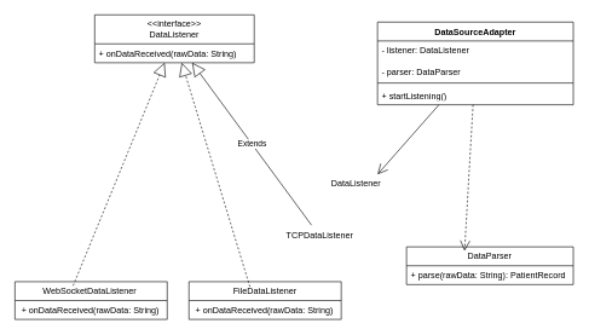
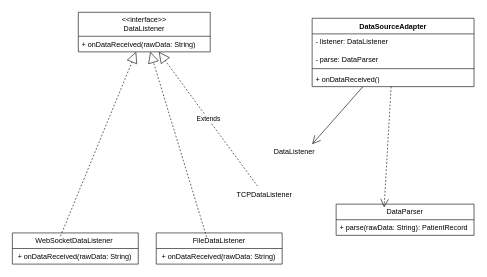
  <mxCell id="0" />
  <mxCell id="1" parent="0" />
  <mxCell id="2" value="&amp;lt;&amp;lt;interface&amp;gt;&amp;gt;&lt;div&gt;DataListener&lt;/div&gt;" style="swimlane;fontStyle=0;childLayout=stackLayout;horizontal=1;startSize=40;fillColor=none;horizontalStack=0;resizeParent=1;resizeParentMax=0;resizeLast=0;collapsible=1;marginBottom=0;whiteSpace=wrap;html=1;" vertex="1" parent="1"><mxGeometry x="130" y="20" width="220" height="66" as="geometry" /></mxCell>
  <mxCell id="3" value="+ onDataReceived(rawData: String)" style="text;strokeColor=none;fillColor=none;align=left;verticalAlign=top;spacingLeft=4;spacingRight=4;overflow=hidden;rotatable=0;points=[[0,0.5],[1,0.5]];portConstraint=eastwest;whiteSpace=wrap;html=1;" vertex="1" parent="2"><mxGeometry y="40" width="220" height="26" as="geometry" /></mxCell>
  <mxCell id="4" value="WebSocketDataListener&amp;nbsp;" style="swimlane;fontStyle=0;childLayout=stackLayout;horizontal=1;startSize=26;fillColor=none;horizontalStack=0;resizeParent=1;resizeParentMax=0;resizeLast=0;collapsible=1;marginBottom=0;whiteSpace=wrap;html=1;" vertex="1" parent="1"><mxGeometry x="20" y="388" width="210" height="52" as="geometry" /></mxCell>
  <mxCell id="5" value="&amp;nbsp;+ onDataReceived(rawData: String)" style="text;strokeColor=none;fillColor=none;align=left;verticalAlign=top;spacingLeft=4;spacingRight=4;overflow=hidden;rotatable=0;points=[[0,0.5],[1,0.5]];portConstraint=eastwest;whiteSpace=wrap;html=1;" vertex="1" parent="4"><mxGeometry y="26" width="210" height="26" as="geometry" /></mxCell>
  <mxCell id="6" value="DataSourceAdapter" style="swimlane;fontStyle=1;align=center;verticalAlign=top;childLayout=stackLayout;horizontal=1;startSize=26;horizontalStack=0;resizeParent=1;resizeParentMax=0;resizeLast=0;collapsible=1;marginBottom=0;whiteSpace=wrap;html=1;" vertex="1" parent="1"><mxGeometry x="520" y="30" width="270" height="114" as="geometry" /></mxCell>
- <mxCell id="7" value="&lt;div&gt;- listener: DataListener&lt;/div&gt;&lt;div&gt;&lt;br&gt;&lt;/div&gt;&lt;div&gt;- parser: DataParser&lt;/div&gt;" style="text;strokeColor=none;fillColor=none;align=left;verticalAlign=top;spacingLeft=4;spacingRight=4;overflow=hidden;rotatable=0;points=[[0,0.5],[1,0.5]];portConstraint=eastwest;whiteSpace=wrap;html=1;" vertex="1" parent="6"><mxGeometry y="26" width="270" height="54" as="geometry" /></mxCell>
+ <mxCell id="7" value="&lt;div&gt;- listener: DataListener&lt;/div&gt;&lt;div&gt;&lt;br&gt;&lt;/div&gt;&lt;div&gt;- parse: DataParser&lt;/div&gt;" style="text;strokeColor=none;fillColor=none;align=left;verticalAlign=top;spacingLeft=4;spacingRight=4;overflow=hidden;rotatable=0;points=[[0,0.5],[1,0.5]];portConstraint=eastwest;whiteSpace=wrap;html=1;" vertex="1" parent="6"><mxGeometry y="26" width="270" height="54" as="geometry" /></mxCell>
  <mxCell id="8" value="" style="line;strokeWidth=1;fillColor=none;align=left;verticalAlign=middle;spacingTop=-1;spacingLeft=3;spacingRight=3;rotatable=0;labelPosition=right;points=[];portConstraint=eastwest;strokeColor=inherit;" vertex="1" parent="6"><mxGeometry y="80" width="270" height="8" as="geometry" /></mxCell>
- <mxCell id="9" value="+ startListening()" style="text;strokeColor=none;fillColor=none;align=left;verticalAlign=top;spacingLeft=4;spacingRight=4;overflow=hidden;rotatable=0;points=[[0,0.5],[1,0.5]];portConstraint=eastwest;whiteSpace=wrap;html=1;" vertex="1" parent="6"><mxGeometry y="88" width="270" height="26" as="geometry" /></mxCell>
+ <mxCell id="9" value="+ onDataReceived()" style="text;strokeColor=none;fillColor=none;align=left;verticalAlign=top;spacingLeft=4;spacingRight=4;overflow=hidden;rotatable=0;points=[[0,0.5],[1,0.5]];portConstraint=eastwest;whiteSpace=wrap;html=1;" vertex="1" parent="6"><mxGeometry y="88" width="270" height="26" as="geometry" /></mxCell>
  <mxCell id="10" value="" style="endArrow=block;endSize=16;endFill=0;html=1;rounded=0;exitX=0.382;exitY=0.106;exitDx=0;exitDy=0;exitPerimeter=0;dashed=1;" edge="1" parent="1" source="4" target="2"><mxGeometry width="160" relative="1" as="geometry"><mxPoint x="390" y="370" as="sourcePoint" /><mxPoint x="414" y="180" as="targetPoint" /></mxGeometry></mxCell>
  <mxCell id="11" value="FileDataListener" style="swimlane;fontStyle=0;childLayout=stackLayout;horizontal=1;startSize=26;fillColor=none;horizontalStack=0;resizeParent=1;resizeParentMax=0;resizeLast=0;collapsible=1;marginBottom=0;whiteSpace=wrap;html=1;" vertex="1" parent="1"><mxGeometry x="260" y="388" width="210" height="52" as="geometry" /></mxCell>
  <mxCell id="12" value="&lt;div&gt;&amp;nbsp;+ onDataReceived(rawData: String)&lt;/div&gt;&lt;div&gt;&lt;br&gt;&lt;/div&gt;" style="text;strokeColor=none;fillColor=none;align=left;verticalAlign=top;spacingLeft=4;spacingRight=4;overflow=hidden;rotatable=0;points=[[0,0.5],[1,0.5]];portConstraint=eastwest;whiteSpace=wrap;html=1;" vertex="1" parent="11"><mxGeometry y="26" width="210" height="26" as="geometry" /></mxCell>
  <mxCell id="13" value="DataParser" style="swimlane;fontStyle=0;childLayout=stackLayout;horizontal=1;startSize=26;fillColor=none;horizontalStack=0;resizeParent=1;resizeParentMax=0;resizeLast=0;collapsible=1;marginBottom=0;whiteSpace=wrap;html=1;" vertex="1" parent="1"><mxGeometry x="560" y="340" width="230" height="52" as="geometry" /></mxCell>
  <mxCell id="14" value="&lt;div&gt;+ parse(rawData: String): PatientRecord&lt;/div&gt;" style="text;strokeColor=none;fillColor=none;align=left;verticalAlign=top;spacingLeft=4;spacingRight=4;overflow=hidden;rotatable=0;points=[[0,0.5],[1,0.5]];portConstraint=eastwest;whiteSpace=wrap;html=1;" vertex="1" parent="13"><mxGeometry y="26" width="230" height="26" as="geometry" /></mxCell>
- <mxCell id="15" value="Extends" style="endArrow=block;endSize=16;endFill=0;html=1;rounded=0;" edge="1" parent="1" source="17" target="2"><mxGeometry width="160" relative="1" as="geometry"><mxPoint x="440" y="310" as="sourcePoint" /><mxPoint x="470" y="250" as="targetPoint" /></mxGeometry></mxCell>
+ <mxCell id="15" value="Extends" style="endArrow=block;endSize=16;endFill=0;html=1;rounded=0;dashed=1;" edge="1" parent="1" source="17" target="2"><mxGeometry width="160" relative="1" as="geometry"><mxPoint x="440" y="310" as="sourcePoint" /><mxPoint x="470" y="250" as="targetPoint" /></mxGeometry></mxCell>
  <mxCell id="16" value="" style="endArrow=block;endSize=16;endFill=0;html=1;rounded=0;" edge="1" parent="1" target="17"><mxGeometry width="160" relative="1" as="geometry"><mxPoint x="440" y="310" as="sourcePoint" /><mxPoint x="449" y="116" as="targetPoint" /></mxGeometry></mxCell>
  <mxCell id="17" value="TCPDataListener" style="text;html=1;align=center;verticalAlign=middle;resizable=0;points=[];autosize=1;strokeColor=none;fillColor=none;" vertex="1" parent="1"><mxGeometry x="380" y="310" width="120" height="30" as="geometry" /></mxCell>
  <mxCell id="18" value="" style="endArrow=block;endSize=16;endFill=0;html=1;rounded=0;exitX=0.4;exitY=0.135;exitDx=0;exitDy=0;exitPerimeter=0;dashed=1;" edge="1" parent="1" source="11" target="2"><mxGeometry width="160" relative="1" as="geometry"><mxPoint x="340" y="558" as="sourcePoint" /><mxPoint x="653" y="280" as="targetPoint" /></mxGeometry></mxCell>
  <mxCell id="19" value="" style="endArrow=open;endFill=1;endSize=12;html=1;rounded=0;entryX=0.348;entryY=0.106;entryDx=0;entryDy=0;entryPerimeter=0;dashed=1;" edge="1" parent="1" source="6" target="13"><mxGeometry width="160" relative="1" as="geometry"><mxPoint x="560" y="200" as="sourcePoint" /><mxPoint x="720" y="200" as="targetPoint" /></mxGeometry></mxCell>
  <mxCell id="20" value="" style="endArrow=open;endFill=1;endSize=12;html=1;rounded=0;" edge="1" parent="1" source="6"><mxGeometry width="160" relative="1" as="geometry"><mxPoint x="310" y="270" as="sourcePoint" /><mxPoint x="520" y="240" as="targetPoint" /></mxGeometry></mxCell>
  <mxCell id="21" value="DataListener" style="text;html=1;align=center;verticalAlign=middle;resizable=0;points=[];autosize=1;strokeColor=none;fillColor=none;" vertex="1" parent="1"><mxGeometry x="445" y="238" width="90" height="30" as="geometry" /></mxCell>
